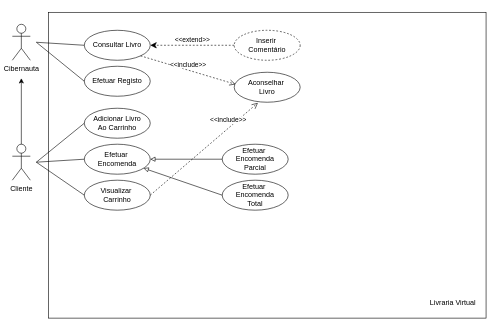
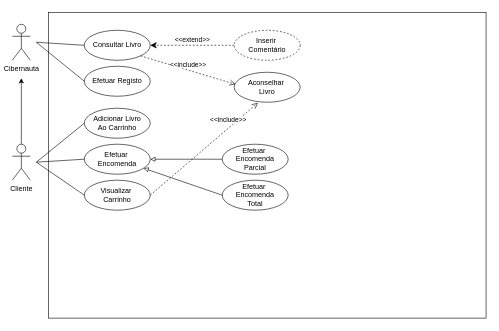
  <mxCell id="0" />
  <mxCell id="1" parent="0" />
  <mxCell id="2" value="" style="rounded=0;whiteSpace=wrap;html=1;gradientColor=none;fillColor=none;strokeColor=default;" parent="1" vertex="1"><mxGeometry x="80" y="20" width="730" height="510" as="geometry" /></mxCell>
- <mxCell id="3" value="Livraria Virtual" style="text;html=1;align=center;verticalAlign=middle;whiteSpace=wrap;rounded=0;" parent="1" vertex="1"><mxGeometry x="710" y="490" width="90" height="30" as="geometry" /></mxCell>
  <mxCell id="4" value="Cibernauta" style="shape=umlActor;verticalLabelPosition=bottom;verticalAlign=top;html=1;outlineConnect=0;" parent="1" vertex="1"><mxGeometry x="20" y="40" width="30" height="60" as="geometry" /></mxCell>
  <mxCell id="5" value="Consultar Livro" style="ellipse;whiteSpace=wrap;html=1;" parent="1" vertex="1"><mxGeometry x="140" y="50" width="110" height="50" as="geometry" /></mxCell>
  <mxCell id="6" value="" style="endArrow=none;html=1;rounded=0;exitX=0;exitY=0.5;exitDx=0;exitDy=0;" parent="1" source="5" edge="1"><mxGeometry width="50" height="50" relative="1" as="geometry"><mxPoint x="390" y="290" as="sourcePoint" /><mxPoint x="60" y="70" as="targetPoint" /></mxGeometry></mxCell>
  <mxCell id="7" value="Inserir&amp;nbsp;&lt;div&gt;Comentário&lt;/div&gt;" style="ellipse;whiteSpace=wrap;html=1;dashed=1;" parent="1" vertex="1"><mxGeometry x="390" y="50" width="110" height="50" as="geometry" /></mxCell>
  <mxCell id="8" value="&amp;lt;&amp;lt;extend&amp;gt;&amp;gt;" style="html=1;verticalAlign=bottom;endArrow=classic;dashed=1;endSize=8;curved=0;rounded=0;entryX=1;entryY=0.5;entryDx=0;entryDy=0;exitX=0;exitY=0.5;exitDx=0;exitDy=0;" parent="1" source="7" target="5" edge="1"><mxGeometry relative="1" as="geometry"><mxPoint x="450" y="270" as="sourcePoint" /><mxPoint x="370" y="270" as="targetPoint" /></mxGeometry></mxCell>
  <mxCell id="9" value="&amp;lt;&amp;lt;include&amp;gt;&amp;gt;" style="html=1;verticalAlign=bottom;endArrow=open;dashed=1;endSize=8;curved=0;rounded=0;exitX=1;exitY=1;exitDx=0;exitDy=0;entryX=0.02;entryY=0.401;entryDx=0;entryDy=0;entryPerimeter=0;" parent="1" source="5" target="10" edge="1"><mxGeometry relative="1" as="geometry"><mxPoint x="410" y="170" as="sourcePoint" /><mxPoint x="270" y="170" as="targetPoint" /></mxGeometry></mxCell>
  <mxCell id="10" value="Aconselhar&amp;nbsp;&lt;div&gt;Livro&lt;/div&gt;" style="ellipse;whiteSpace=wrap;html=1;" parent="1" vertex="1"><mxGeometry x="390" y="120" width="110" height="50" as="geometry" /></mxCell>
  <mxCell id="11" value="Efetuar Registo" style="ellipse;whiteSpace=wrap;html=1;" parent="1" vertex="1"><mxGeometry x="140" y="110" width="110" height="50" as="geometry" /></mxCell>
  <mxCell id="12" value="" style="endArrow=none;html=1;rounded=0;exitX=0;exitY=0.5;exitDx=0;exitDy=0;exitPerimeter=0;" parent="1" source="11" edge="1"><mxGeometry width="50" height="50" relative="1" as="geometry"><mxPoint x="200" y="74" as="sourcePoint" /><mxPoint x="60" y="70" as="targetPoint" /></mxGeometry></mxCell>
  <mxCell id="13" value="Cliente" style="shape=umlActor;verticalLabelPosition=bottom;verticalAlign=top;html=1;outlineConnect=0;" parent="1" vertex="1"><mxGeometry x="20" y="240" width="30" height="60" as="geometry" /></mxCell>
  <mxCell id="14" value="Adicionar Livro&lt;div&gt;Ao Carrinho&lt;/div&gt;" style="ellipse;whiteSpace=wrap;html=1;" parent="1" vertex="1"><mxGeometry x="140" y="180" width="110" height="50" as="geometry" /></mxCell>
  <mxCell id="15" value="" style="endArrow=none;html=1;rounded=0;exitX=0;exitY=0.5;exitDx=0;exitDy=0;" parent="1" source="14" edge="1"><mxGeometry width="50" height="50" relative="1" as="geometry"><mxPoint x="190" y="74" as="sourcePoint" /><mxPoint x="60" y="270" as="targetPoint" /></mxGeometry></mxCell>
  <mxCell id="16" value="" style="endArrow=classic;html=1;rounded=0;exitX=0.5;exitY=0;exitDx=0;exitDy=0;exitPerimeter=0;" parent="1" source="13" edge="1"><mxGeometry width="50" height="50" relative="1" as="geometry"><mxPoint x="390" y="290" as="sourcePoint" /><mxPoint x="35" y="130" as="targetPoint" /></mxGeometry></mxCell>
  <mxCell id="17" value="Efetuar&amp;nbsp;&lt;div&gt;Encomenda&lt;/div&gt;" style="ellipse;whiteSpace=wrap;html=1;" parent="1" vertex="1"><mxGeometry x="140" y="240" width="110" height="50" as="geometry" /></mxCell>
  <mxCell id="18" value="" style="endArrow=none;html=1;rounded=0;exitX=0;exitY=0.5;exitDx=0;exitDy=0;" parent="1" source="17" edge="1"><mxGeometry width="50" height="50" relative="1" as="geometry"><mxPoint x="210" y="210" as="sourcePoint" /><mxPoint x="60" y="270" as="targetPoint" /></mxGeometry></mxCell>
  <mxCell id="19" value="Efetuar&amp;nbsp;&lt;div&gt;Encomenda&lt;/div&gt;&lt;div&gt;Parcial&lt;/div&gt;" style="ellipse;whiteSpace=wrap;html=1;" parent="1" vertex="1"><mxGeometry x="370" y="240" width="110" height="50" as="geometry" /></mxCell>
  <mxCell id="20" value="" style="html=1;verticalAlign=bottom;endArrow=block;endSize=6;curved=0;rounded=0;entryX=1;entryY=0.5;entryDx=0;entryDy=0;exitX=0;exitY=0.5;exitDx=0;exitDy=0;endFill=0;" parent="1" source="19" target="17" edge="1"><mxGeometry relative="1" as="geometry"><mxPoint x="380" y="260" as="sourcePoint" /><mxPoint x="240" y="260" as="targetPoint" /></mxGeometry></mxCell>
  <mxCell id="21" value="Visualizar&amp;nbsp;&lt;div&gt;Carrinho&lt;/div&gt;" style="ellipse;whiteSpace=wrap;html=1;" parent="1" vertex="1"><mxGeometry x="140" y="300" width="110" height="50" as="geometry" /></mxCell>
  <mxCell id="22" value="" style="endArrow=none;html=1;rounded=0;exitX=0;exitY=0.5;exitDx=0;exitDy=0;" parent="1" source="21" edge="1"><mxGeometry width="50" height="50" relative="1" as="geometry"><mxPoint x="180" y="275" as="sourcePoint" /><mxPoint x="60" y="270" as="targetPoint" /></mxGeometry></mxCell>
  <mxCell id="23" value="Efetuar&amp;nbsp;&lt;div&gt;Encomenda&lt;/div&gt;&lt;div&gt;Total&lt;/div&gt;" style="ellipse;whiteSpace=wrap;html=1;" parent="1" vertex="1"><mxGeometry x="370" y="300" width="110" height="50" as="geometry" /></mxCell>
  <mxCell id="24" value="" style="html=1;verticalAlign=bottom;endArrow=block;curved=0;rounded=0;exitX=0;exitY=0.5;exitDx=0;exitDy=0;endFill=0;" parent="1" source="23" target="17" edge="1"><mxGeometry relative="1" as="geometry"><mxPoint x="380" y="320" as="sourcePoint" /><mxPoint x="250" y="270" as="targetPoint" /></mxGeometry></mxCell>
  <mxCell id="25" value="&amp;lt;&amp;lt;include&amp;gt;&amp;gt;" style="html=1;verticalAlign=bottom;endArrow=open;dashed=1;endSize=8;curved=0;rounded=0;exitX=1;exitY=0.5;exitDx=0;exitDy=0;entryX=0.359;entryY=1.02;entryDx=0;entryDy=0;entryPerimeter=0;" edge="1" parent="1" source="21" target="10"><mxGeometry x="0.468" y="3" relative="1" as="geometry"><mxPoint x="280" y="170" as="sourcePoint" /><mxPoint x="438" y="217" as="targetPoint" /><mxPoint as="offset" /></mxGeometry></mxCell>
